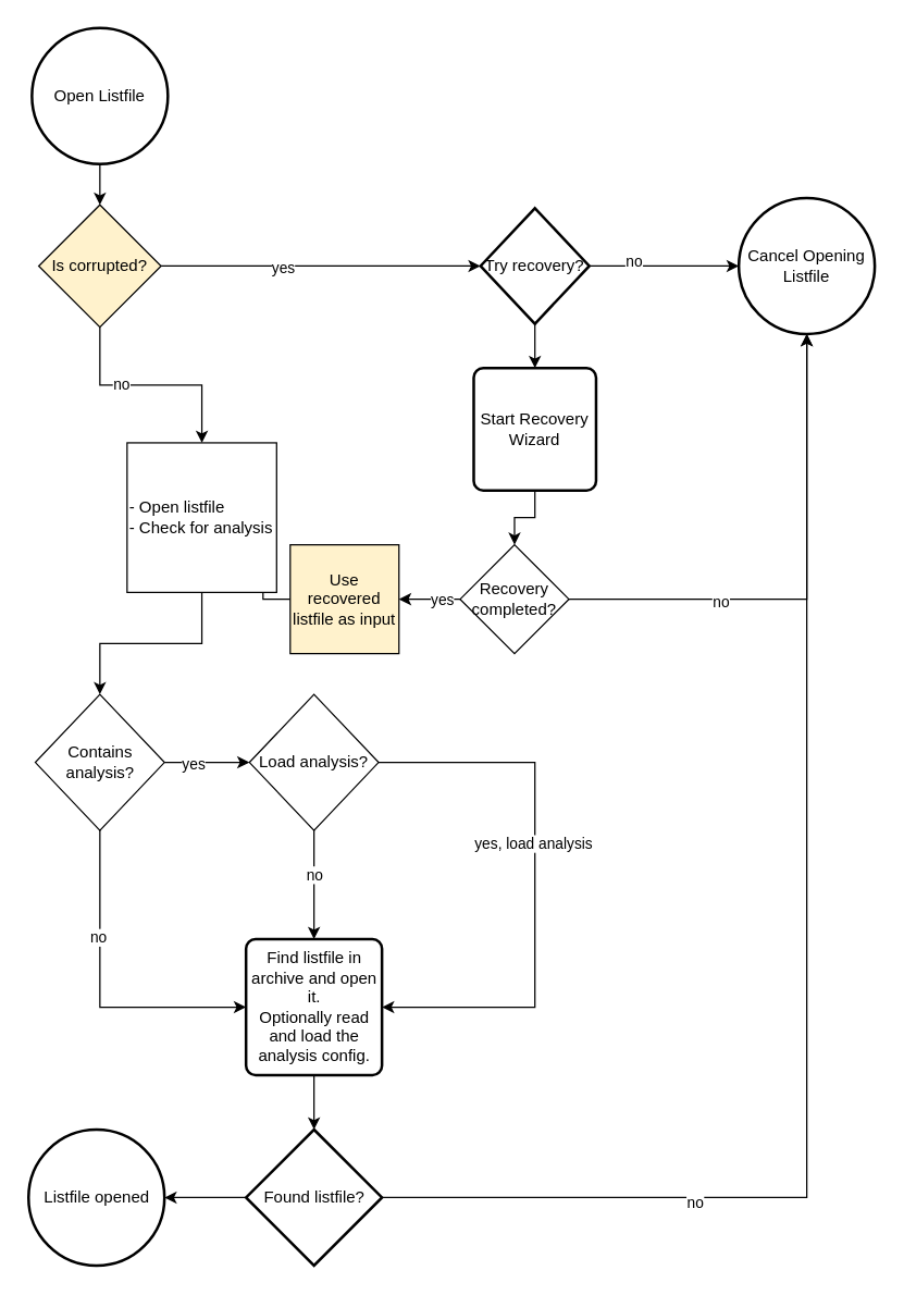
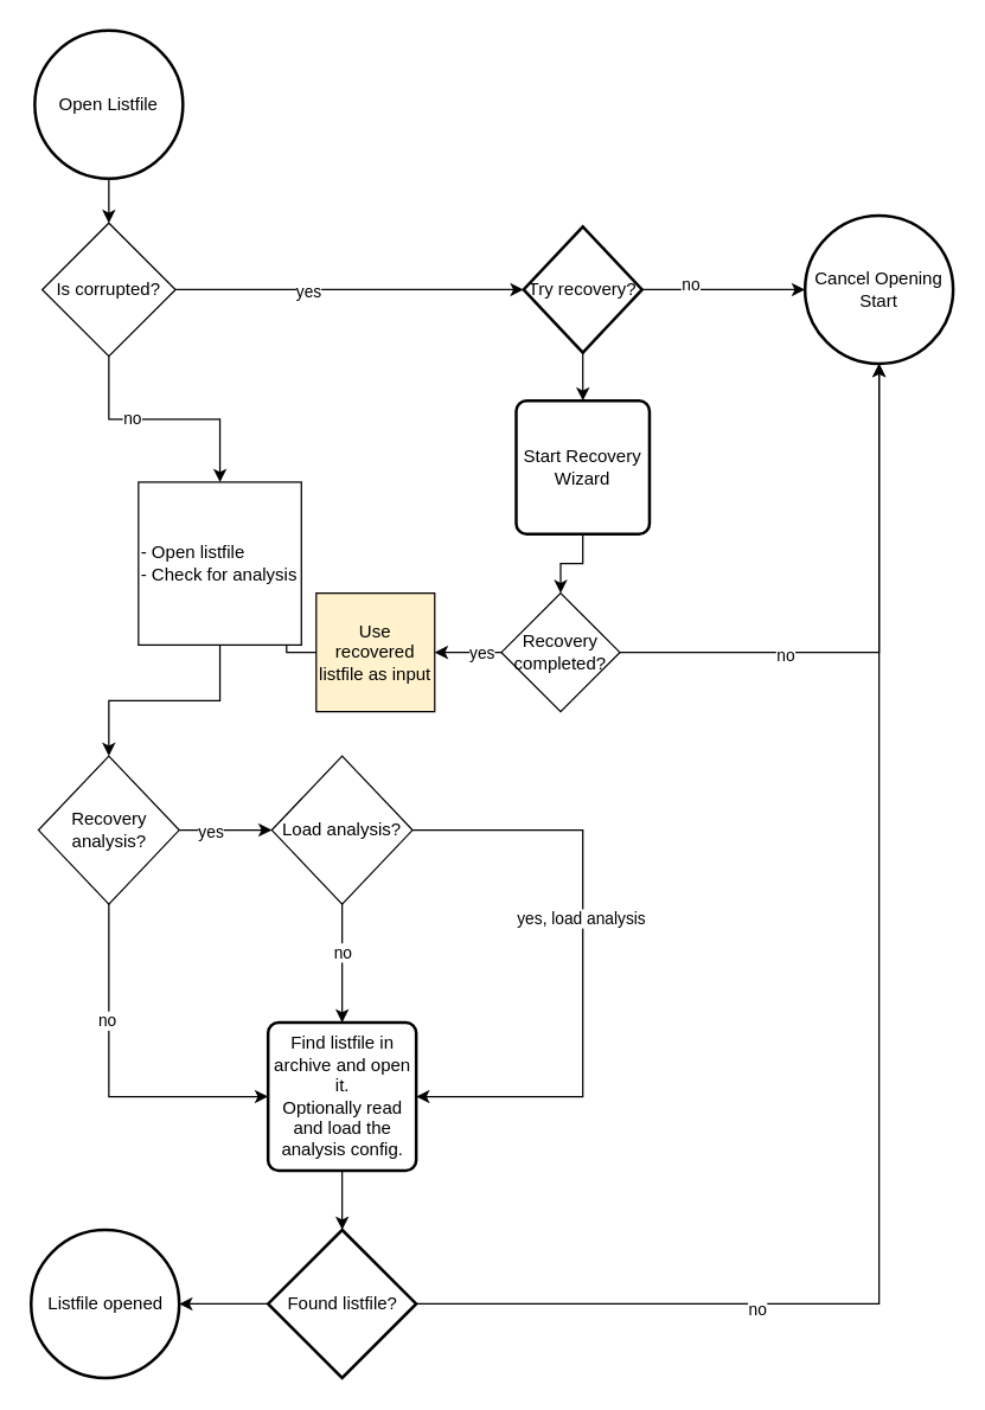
  <mxCell id="0" />
  <mxCell id="1" parent="0" />
  <mxCell id="2" style="edgeStyle=orthogonalEdgeStyle;rounded=0;orthogonalLoop=1;jettySize=auto;html=1;exitX=0.5;exitY=1;exitDx=0;exitDy=0;exitPerimeter=0;" edge="1" parent="1" source="3" target="8"><mxGeometry relative="1" as="geometry" /></mxCell>
  <mxCell id="3" value="&lt;div&gt;Open Listfile&lt;/div&gt;" style="strokeWidth=2;html=1;shape=mxgraph.flowchart.start_2;whiteSpace=wrap;" vertex="1" parent="1"><mxGeometry x="23" y="20" width="100" height="100" as="geometry" /></mxCell>
  <mxCell id="4" style="edgeStyle=orthogonalEdgeStyle;rounded=0;orthogonalLoop=1;jettySize=auto;html=1;entryX=0.5;entryY=0;entryDx=0;entryDy=0;" edge="1" parent="1" source="8" target="30"><mxGeometry relative="1" as="geometry" /></mxCell>
  <mxCell id="5" value="no" style="edgeLabel;html=1;align=center;verticalAlign=middle;resizable=0;points=[];" vertex="1" connectable="0" parent="4"><mxGeometry x="-0.273" y="1" relative="1" as="geometry"><mxPoint as="offset" /></mxGeometry></mxCell>
  <mxCell id="6" style="edgeStyle=orthogonalEdgeStyle;rounded=0;orthogonalLoop=1;jettySize=auto;html=1;exitX=1;exitY=0.5;exitDx=0;exitDy=0;entryX=0;entryY=0.5;entryDx=0;entryDy=0;entryPerimeter=0;" edge="1" parent="1" source="8" target="17"><mxGeometry relative="1" as="geometry" /></mxCell>
  <mxCell id="7" value="yes" style="edgeLabel;html=1;align=center;verticalAlign=middle;resizable=0;points=[];" vertex="1" connectable="0" parent="6"><mxGeometry x="-0.24" y="-1" relative="1" as="geometry"><mxPoint as="offset" /></mxGeometry></mxCell>
- <mxCell id="8" value="&lt;div&gt;Is corrupted?&lt;/div&gt;" style="rhombus;whiteSpace=wrap;html=1;fillColor=#fff2cc;" vertex="1" parent="1"><mxGeometry x="28" y="150" width="90" height="90" as="geometry" /></mxCell>
+ <mxCell id="8" value="&lt;div&gt;Is corrupted?&lt;/div&gt;" style="rhombus;whiteSpace=wrap;html=1;" vertex="1" parent="1"><mxGeometry x="28" y="150" width="90" height="90" as="geometry" /></mxCell>
  <mxCell id="9" style="edgeStyle=orthogonalEdgeStyle;rounded=0;orthogonalLoop=1;jettySize=auto;html=1;" edge="1" parent="1" source="13" target="35"><mxGeometry relative="1" as="geometry" /></mxCell>
  <mxCell id="10" value="yes" style="edgeLabel;html=1;align=center;verticalAlign=middle;resizable=0;points=[];" vertex="1" connectable="0" parent="9"><mxGeometry x="-0.32" y="-1" relative="1" as="geometry"><mxPoint as="offset" /></mxGeometry></mxCell>
  <mxCell id="11" style="edgeStyle=orthogonalEdgeStyle;rounded=0;orthogonalLoop=1;jettySize=auto;html=1;entryX=0;entryY=0.5;entryDx=0;entryDy=0;" edge="1" parent="1" source="13" target="37"><mxGeometry relative="1" as="geometry"><Array as="points"><mxPoint x="73" y="740" /></Array></mxGeometry></mxCell>
  <mxCell id="12" value="no" style="edgeLabel;html=1;align=center;verticalAlign=middle;resizable=0;points=[];" vertex="1" connectable="0" parent="11"><mxGeometry x="-0.345" y="-2" relative="1" as="geometry"><mxPoint as="offset" /></mxGeometry></mxCell>
- <mxCell id="13" value="Contains analysis?" style="rhombus;whiteSpace=wrap;html=1;" vertex="1" parent="1"><mxGeometry x="25.5" y="510" width="95" height="100" as="geometry" /></mxCell>
+ <mxCell id="13" value="Recovery analysis?" style="rhombus;whiteSpace=wrap;html=1;" vertex="1" parent="1"><mxGeometry x="25.5" y="510" width="95" height="100" as="geometry" /></mxCell>
  <mxCell id="14" style="edgeStyle=orthogonalEdgeStyle;rounded=0;orthogonalLoop=1;jettySize=auto;html=1;" edge="1" parent="1" source="17" target="18"><mxGeometry relative="1" as="geometry" /></mxCell>
  <mxCell id="15" value="no" style="edgeLabel;html=1;align=center;verticalAlign=middle;resizable=0;points=[];" vertex="1" connectable="0" parent="14"><mxGeometry x="-0.41" y="4" relative="1" as="geometry"><mxPoint as="offset" /></mxGeometry></mxCell>
  <mxCell id="16" style="edgeStyle=orthogonalEdgeStyle;rounded=0;orthogonalLoop=1;jettySize=auto;html=1;" edge="1" parent="1" source="17" target="20"><mxGeometry relative="1" as="geometry" /></mxCell>
  <mxCell id="17" value="Try recovery?" style="strokeWidth=2;html=1;shape=mxgraph.flowchart.decision;whiteSpace=wrap;" vertex="1" parent="1"><mxGeometry x="353" y="152.5" width="80" height="85" as="geometry" /></mxCell>
- <mxCell id="18" value="Cancel Opening Listfile" style="strokeWidth=2;html=1;shape=mxgraph.flowchart.start_2;whiteSpace=wrap;" vertex="1" parent="1"><mxGeometry x="543" y="145" width="100" height="100" as="geometry" /></mxCell>
+ <mxCell id="18" value="Cancel Opening Start" style="strokeWidth=2;html=1;shape=mxgraph.flowchart.start_2;whiteSpace=wrap;" vertex="1" parent="1"><mxGeometry x="543" y="145" width="100" height="100" as="geometry" /></mxCell>
  <mxCell id="19" style="edgeStyle=orthogonalEdgeStyle;rounded=0;orthogonalLoop=1;jettySize=auto;html=1;" edge="1" parent="1" source="20" target="25"><mxGeometry relative="1" as="geometry" /></mxCell>
  <mxCell id="20" value="Start Recovery Wizard" style="rounded=1;whiteSpace=wrap;html=1;absoluteArcSize=1;arcSize=14;strokeWidth=2;" vertex="1" parent="1"><mxGeometry x="348" y="270" width="90" height="90" as="geometry" /></mxCell>
  <mxCell id="21" style="edgeStyle=orthogonalEdgeStyle;rounded=0;orthogonalLoop=1;jettySize=auto;html=1;" edge="1" parent="1" source="25" target="18"><mxGeometry relative="1" as="geometry"><mxPoint x="613" y="250" as="targetPoint" /></mxGeometry></mxCell>
  <mxCell id="22" value="no" style="edgeLabel;html=1;align=center;verticalAlign=middle;resizable=0;points=[];" vertex="1" connectable="0" parent="21"><mxGeometry x="-0.402" y="-1" relative="1" as="geometry"><mxPoint as="offset" /></mxGeometry></mxCell>
  <mxCell id="23" style="edgeStyle=orthogonalEdgeStyle;rounded=0;orthogonalLoop=1;jettySize=auto;html=1;" edge="1" parent="1" source="25" target="28"><mxGeometry relative="1" as="geometry" /></mxCell>
  <mxCell id="24" value="yes" style="edgeLabel;html=1;align=center;verticalAlign=middle;resizable=0;points=[];" vertex="1" connectable="0" parent="23"><mxGeometry x="-0.398" relative="1" as="geometry"><mxPoint as="offset" /></mxGeometry></mxCell>
  <mxCell id="25" value="Recovery completed?" style="rhombus;whiteSpace=wrap;html=1;" vertex="1" parent="1"><mxGeometry x="338" y="400" width="80" height="80" as="geometry" /></mxCell>
  <mxCell id="26" value="Listfile opened" style="strokeWidth=2;html=1;shape=mxgraph.flowchart.start_2;whiteSpace=wrap;" vertex="1" parent="1"><mxGeometry x="20.5" y="830" width="100" height="100" as="geometry" /></mxCell>
  <mxCell id="27" style="edgeStyle=orthogonalEdgeStyle;rounded=0;orthogonalLoop=1;jettySize=auto;html=1;entryX=1;entryY=0.5;entryDx=0;entryDy=0;" edge="1" parent="1" source="28" target="30"><mxGeometry relative="1" as="geometry" /></mxCell>
  <mxCell id="28" value="&lt;div&gt;Use recovered listfile as input&lt;/div&gt;" style="whiteSpace=wrap;html=1;aspect=fixed;fillColor=#fff2cc;" vertex="1" parent="1"><mxGeometry x="213" y="400" width="80" height="80" as="geometry" /></mxCell>
  <mxCell id="29" style="edgeStyle=orthogonalEdgeStyle;rounded=0;orthogonalLoop=1;jettySize=auto;html=1;" edge="1" parent="1" source="30" target="13"><mxGeometry relative="1" as="geometry" /></mxCell>
  <mxCell id="30" value="&lt;div&gt;- Open listfile&lt;/div&gt;&lt;div&gt;- Check for analysis&lt;br&gt;&lt;/div&gt;" style="whiteSpace=wrap;html=1;aspect=fixed;align=left;" vertex="1" parent="1"><mxGeometry x="93" y="325" width="110" height="110" as="geometry" /></mxCell>
  <mxCell id="31" style="edgeStyle=orthogonalEdgeStyle;rounded=0;orthogonalLoop=1;jettySize=auto;html=1;" edge="1" parent="1" source="35" target="37"><mxGeometry relative="1" as="geometry"><mxPoint x="433" y="710" as="targetPoint" /><Array as="points"><mxPoint x="393" y="560" /><mxPoint x="393" y="740" /></Array></mxGeometry></mxCell>
  <mxCell id="32" value="yes, load analysis" style="edgeLabel;html=1;align=center;verticalAlign=middle;resizable=0;points=[];" vertex="1" connectable="0" parent="31"><mxGeometry x="-0.146" y="-2" relative="1" as="geometry"><mxPoint as="offset" /></mxGeometry></mxCell>
  <mxCell id="33" style="edgeStyle=orthogonalEdgeStyle;rounded=0;orthogonalLoop=1;jettySize=auto;html=1;" edge="1" parent="1" source="35" target="37"><mxGeometry relative="1" as="geometry" /></mxCell>
  <mxCell id="34" value="no" style="edgeLabel;html=1;align=center;verticalAlign=middle;resizable=0;points=[];" vertex="1" connectable="0" parent="33"><mxGeometry x="-0.208" relative="1" as="geometry"><mxPoint as="offset" /></mxGeometry></mxCell>
  <mxCell id="35" value="Load analysis?" style="rhombus;whiteSpace=wrap;html=1;" vertex="1" parent="1"><mxGeometry x="183" y="510" width="95" height="100" as="geometry" /></mxCell>
  <mxCell id="36" style="edgeStyle=orthogonalEdgeStyle;rounded=0;orthogonalLoop=1;jettySize=auto;html=1;" edge="1" parent="1" source="37" target="41"><mxGeometry relative="1" as="geometry" /></mxCell>
  <mxCell id="37" value="&lt;div&gt;Find listfile in archive and open it.&lt;/div&gt;&lt;div&gt;Optionally read and load the analysis config.&lt;br&gt;&lt;/div&gt;" style="rounded=1;whiteSpace=wrap;html=1;absoluteArcSize=1;arcSize=14;strokeWidth=2;" vertex="1" parent="1"><mxGeometry x="180.5" y="690" width="100" height="100" as="geometry" /></mxCell>
  <mxCell id="38" style="edgeStyle=orthogonalEdgeStyle;rounded=0;orthogonalLoop=1;jettySize=auto;html=1;entryX=0.5;entryY=1;entryDx=0;entryDy=0;entryPerimeter=0;" edge="1" parent="1" source="41" target="18"><mxGeometry relative="1" as="geometry" /></mxCell>
  <mxCell id="39" value="no" style="edgeLabel;html=1;align=center;verticalAlign=middle;resizable=0;points=[];" vertex="1" connectable="0" parent="38"><mxGeometry x="-0.515" y="-3" relative="1" as="geometry"><mxPoint as="offset" /></mxGeometry></mxCell>
  <mxCell id="40" style="edgeStyle=orthogonalEdgeStyle;rounded=0;orthogonalLoop=1;jettySize=auto;html=1;" edge="1" parent="1" source="41" target="26"><mxGeometry relative="1" as="geometry" /></mxCell>
  <mxCell id="41" value="Found listfile?" style="strokeWidth=2;html=1;shape=mxgraph.flowchart.decision;whiteSpace=wrap;" vertex="1" parent="1"><mxGeometry x="180.5" y="830" width="100" height="100" as="geometry" /></mxCell>
